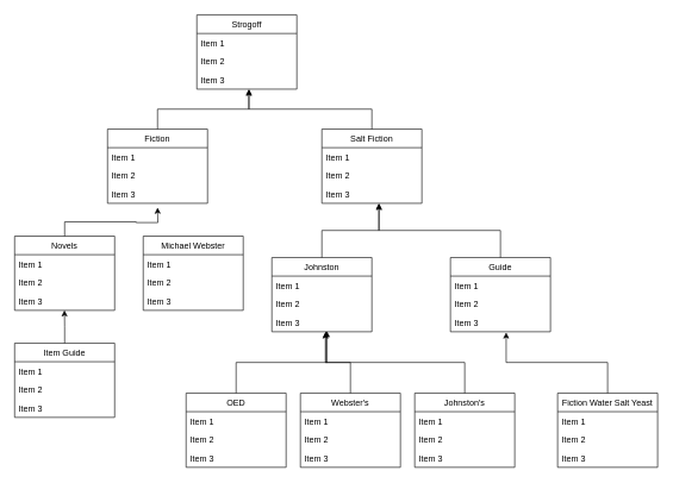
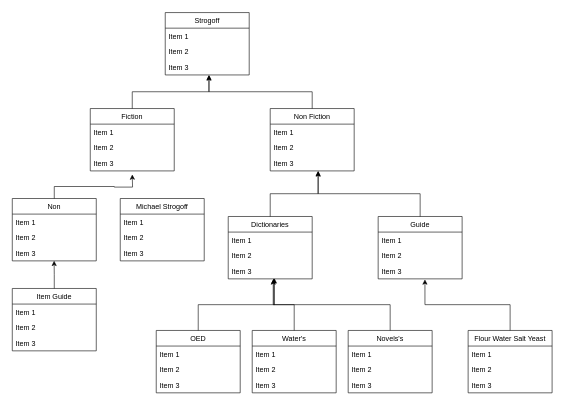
  <mxCell id="0" />
  <mxCell id="1" parent="0" />
  <mxCell id="2" value="Strogoff" style="swimlane;fontStyle=0;childLayout=stackLayout;horizontal=1;startSize=26;fillColor=none;horizontalStack=0;resizeParent=1;resizeParentMax=0;resizeLast=0;collapsible=1;marginBottom=0;" parent="1" vertex="1"><mxGeometry x="275" y="20" width="140" height="104" as="geometry" /></mxCell>
  <mxCell id="3" value="Item 1" style="text;strokeColor=none;fillColor=none;align=left;verticalAlign=top;spacingLeft=4;spacingRight=4;overflow=hidden;rotatable=0;points=[[0,0.5],[1,0.5]];portConstraint=eastwest;" parent="2" vertex="1"><mxGeometry y="26" width="140" height="26" as="geometry" /></mxCell>
  <mxCell id="4" value="Item 2" style="text;strokeColor=none;fillColor=none;align=left;verticalAlign=top;spacingLeft=4;spacingRight=4;overflow=hidden;rotatable=0;points=[[0,0.5],[1,0.5]];portConstraint=eastwest;" parent="2" vertex="1"><mxGeometry y="52" width="140" height="26" as="geometry" /></mxCell>
  <mxCell id="5" value="Item 3" style="text;strokeColor=none;fillColor=none;align=left;verticalAlign=top;spacingLeft=4;spacingRight=4;overflow=hidden;rotatable=0;points=[[0,0.5],[1,0.5]];portConstraint=eastwest;" parent="2" vertex="1"><mxGeometry y="78" width="140" height="26" as="geometry" /></mxCell>
  <mxCell id="6" style="edgeStyle=orthogonalEdgeStyle;rounded=0;orthogonalLoop=1;jettySize=auto;html=1;exitX=0.5;exitY=0;exitDx=0;exitDy=0;entryX=0.521;entryY=1;entryDx=0;entryDy=0;entryPerimeter=0;" parent="1" source="7" target="5" edge="1"><mxGeometry relative="1" as="geometry" /></mxCell>
  <mxCell id="7" value="Fiction" style="swimlane;fontStyle=0;childLayout=stackLayout;horizontal=1;startSize=26;fillColor=none;horizontalStack=0;resizeParent=1;resizeParentMax=0;resizeLast=0;collapsible=1;marginBottom=0;" parent="1" vertex="1"><mxGeometry x="150" y="180" width="140" height="104" as="geometry" /></mxCell>
  <mxCell id="8" value="Item 1" style="text;strokeColor=none;fillColor=none;align=left;verticalAlign=top;spacingLeft=4;spacingRight=4;overflow=hidden;rotatable=0;points=[[0,0.5],[1,0.5]];portConstraint=eastwest;" parent="7" vertex="1"><mxGeometry y="26" width="140" height="26" as="geometry" /></mxCell>
  <mxCell id="9" value="Item 2" style="text;strokeColor=none;fillColor=none;align=left;verticalAlign=top;spacingLeft=4;spacingRight=4;overflow=hidden;rotatable=0;points=[[0,0.5],[1,0.5]];portConstraint=eastwest;" parent="7" vertex="1"><mxGeometry y="52" width="140" height="26" as="geometry" /></mxCell>
  <mxCell id="10" value="Item 3" style="text;strokeColor=none;fillColor=none;align=left;verticalAlign=top;spacingLeft=4;spacingRight=4;overflow=hidden;rotatable=0;points=[[0,0.5],[1,0.5]];portConstraint=eastwest;" parent="7" vertex="1"><mxGeometry y="78" width="140" height="26" as="geometry" /></mxCell>
  <mxCell id="11" style="edgeStyle=orthogonalEdgeStyle;rounded=0;orthogonalLoop=1;jettySize=auto;html=1;exitX=0.5;exitY=0;exitDx=0;exitDy=0;entryX=0.521;entryY=1.038;entryDx=0;entryDy=0;entryPerimeter=0;" parent="1" source="12" target="5" edge="1"><mxGeometry relative="1" as="geometry" /></mxCell>
- <mxCell id="12" value="Salt Fiction" style="swimlane;fontStyle=0;childLayout=stackLayout;horizontal=1;startSize=26;fillColor=none;horizontalStack=0;resizeParent=1;resizeParentMax=0;resizeLast=0;collapsible=1;marginBottom=0;" parent="1" vertex="1"><mxGeometry x="450" y="180" width="140" height="104" as="geometry" /></mxCell>
+ <mxCell id="12" value="Non Fiction" style="swimlane;fontStyle=0;childLayout=stackLayout;horizontal=1;startSize=26;fillColor=none;horizontalStack=0;resizeParent=1;resizeParentMax=0;resizeLast=0;collapsible=1;marginBottom=0;" parent="1" vertex="1"><mxGeometry x="450" y="180" width="140" height="104" as="geometry" /></mxCell>
  <mxCell id="13" value="Item 1" style="text;strokeColor=none;fillColor=none;align=left;verticalAlign=top;spacingLeft=4;spacingRight=4;overflow=hidden;rotatable=0;points=[[0,0.5],[1,0.5]];portConstraint=eastwest;" parent="12" vertex="1"><mxGeometry y="26" width="140" height="26" as="geometry" /></mxCell>
  <mxCell id="14" value="Item 2" style="text;strokeColor=none;fillColor=none;align=left;verticalAlign=top;spacingLeft=4;spacingRight=4;overflow=hidden;rotatable=0;points=[[0,0.5],[1,0.5]];portConstraint=eastwest;" parent="12" vertex="1"><mxGeometry y="52" width="140" height="26" as="geometry" /></mxCell>
  <mxCell id="15" value="Item 3" style="text;strokeColor=none;fillColor=none;align=left;verticalAlign=top;spacingLeft=4;spacingRight=4;overflow=hidden;rotatable=0;points=[[0,0.5],[1,0.5]];portConstraint=eastwest;" parent="12" vertex="1"><mxGeometry y="78" width="140" height="26" as="geometry" /></mxCell>
  <mxCell id="16" style="edgeStyle=orthogonalEdgeStyle;rounded=0;orthogonalLoop=1;jettySize=auto;html=1;exitX=0.5;exitY=0;exitDx=0;exitDy=0;entryX=0.571;entryY=1.038;entryDx=0;entryDy=0;entryPerimeter=0;" parent="1" source="17" target="15" edge="1"><mxGeometry relative="1" as="geometry" /></mxCell>
- <mxCell id="17" value="Johnston" style="swimlane;fontStyle=0;childLayout=stackLayout;horizontal=1;startSize=26;fillColor=none;horizontalStack=0;resizeParent=1;resizeParentMax=0;resizeLast=0;collapsible=1;marginBottom=0;" parent="1" vertex="1"><mxGeometry x="380" y="360" width="140" height="104" as="geometry" /></mxCell>
+ <mxCell id="17" value="Dictionaries" style="swimlane;fontStyle=0;childLayout=stackLayout;horizontal=1;startSize=26;fillColor=none;horizontalStack=0;resizeParent=1;resizeParentMax=0;resizeLast=0;collapsible=1;marginBottom=0;" parent="1" vertex="1"><mxGeometry x="380" y="360" width="140" height="104" as="geometry" /></mxCell>
  <mxCell id="18" value="Item 1" style="text;strokeColor=none;fillColor=none;align=left;verticalAlign=top;spacingLeft=4;spacingRight=4;overflow=hidden;rotatable=0;points=[[0,0.5],[1,0.5]];portConstraint=eastwest;" parent="17" vertex="1"><mxGeometry y="26" width="140" height="26" as="geometry" /></mxCell>
  <mxCell id="19" value="Item 2" style="text;strokeColor=none;fillColor=none;align=left;verticalAlign=top;spacingLeft=4;spacingRight=4;overflow=hidden;rotatable=0;points=[[0,0.5],[1,0.5]];portConstraint=eastwest;" parent="17" vertex="1"><mxGeometry y="52" width="140" height="26" as="geometry" /></mxCell>
  <mxCell id="20" value="Item 3" style="text;strokeColor=none;fillColor=none;align=left;verticalAlign=top;spacingLeft=4;spacingRight=4;overflow=hidden;rotatable=0;points=[[0,0.5],[1,0.5]];portConstraint=eastwest;" parent="17" vertex="1"><mxGeometry y="78" width="140" height="26" as="geometry" /></mxCell>
  <mxCell id="21" style="edgeStyle=orthogonalEdgeStyle;rounded=0;orthogonalLoop=1;jettySize=auto;html=1;exitX=0.5;exitY=0;exitDx=0;exitDy=0;entryX=0.571;entryY=1;entryDx=0;entryDy=0;entryPerimeter=0;" parent="1" source="22" target="15" edge="1"><mxGeometry relative="1" as="geometry" /></mxCell>
  <mxCell id="22" value="Guide" style="swimlane;fontStyle=0;childLayout=stackLayout;horizontal=1;startSize=26;fillColor=none;horizontalStack=0;resizeParent=1;resizeParentMax=0;resizeLast=0;collapsible=1;marginBottom=0;" parent="1" vertex="1"><mxGeometry x="630" y="360" width="140" height="104" as="geometry" /></mxCell>
  <mxCell id="23" value="Item 1" style="text;strokeColor=none;fillColor=none;align=left;verticalAlign=top;spacingLeft=4;spacingRight=4;overflow=hidden;rotatable=0;points=[[0,0.5],[1,0.5]];portConstraint=eastwest;" parent="22" vertex="1"><mxGeometry y="26" width="140" height="26" as="geometry" /></mxCell>
  <mxCell id="24" value="Item 2" style="text;strokeColor=none;fillColor=none;align=left;verticalAlign=top;spacingLeft=4;spacingRight=4;overflow=hidden;rotatable=0;points=[[0,0.5],[1,0.5]];portConstraint=eastwest;" parent="22" vertex="1"><mxGeometry y="52" width="140" height="26" as="geometry" /></mxCell>
  <mxCell id="25" value="Item 3" style="text;strokeColor=none;fillColor=none;align=left;verticalAlign=top;spacingLeft=4;spacingRight=4;overflow=hidden;rotatable=0;points=[[0,0.5],[1,0.5]];portConstraint=eastwest;" parent="22" vertex="1"><mxGeometry y="78" width="140" height="26" as="geometry" /></mxCell>
  <mxCell id="26" style="edgeStyle=orthogonalEdgeStyle;rounded=0;orthogonalLoop=1;jettySize=auto;html=1;exitX=0.5;exitY=0;exitDx=0;exitDy=0;entryX=0.55;entryY=0.962;entryDx=0;entryDy=0;entryPerimeter=0;" parent="1" source="27" target="20" edge="1"><mxGeometry relative="1" as="geometry" /></mxCell>
  <mxCell id="27" value="OED" style="swimlane;fontStyle=0;childLayout=stackLayout;horizontal=1;startSize=26;fillColor=none;horizontalStack=0;resizeParent=1;resizeParentMax=0;resizeLast=0;collapsible=1;marginBottom=0;" parent="1" vertex="1"><mxGeometry x="260" y="550" width="140" height="104" as="geometry" /></mxCell>
  <mxCell id="28" value="Item 1" style="text;strokeColor=none;fillColor=none;align=left;verticalAlign=top;spacingLeft=4;spacingRight=4;overflow=hidden;rotatable=0;points=[[0,0.5],[1,0.5]];portConstraint=eastwest;" parent="27" vertex="1"><mxGeometry y="26" width="140" height="26" as="geometry" /></mxCell>
  <mxCell id="29" value="Item 2" style="text;strokeColor=none;fillColor=none;align=left;verticalAlign=top;spacingLeft=4;spacingRight=4;overflow=hidden;rotatable=0;points=[[0,0.5],[1,0.5]];portConstraint=eastwest;" parent="27" vertex="1"><mxGeometry y="52" width="140" height="26" as="geometry" /></mxCell>
  <mxCell id="30" value="Item 3" style="text;strokeColor=none;fillColor=none;align=left;verticalAlign=top;spacingLeft=4;spacingRight=4;overflow=hidden;rotatable=0;points=[[0,0.5],[1,0.5]];portConstraint=eastwest;" parent="27" vertex="1"><mxGeometry y="78" width="140" height="26" as="geometry" /></mxCell>
  <mxCell id="31" style="edgeStyle=orthogonalEdgeStyle;rounded=0;orthogonalLoop=1;jettySize=auto;html=1;exitX=0.5;exitY=0;exitDx=0;exitDy=0;entryX=0.543;entryY=0.962;entryDx=0;entryDy=0;entryPerimeter=0;" parent="1" source="32" target="20" edge="1"><mxGeometry relative="1" as="geometry" /></mxCell>
- <mxCell id="32" value="Webster's" style="swimlane;fontStyle=0;childLayout=stackLayout;horizontal=1;startSize=26;fillColor=none;horizontalStack=0;resizeParent=1;resizeParentMax=0;resizeLast=0;collapsible=1;marginBottom=0;" parent="1" vertex="1"><mxGeometry x="420" y="550" width="140" height="104" as="geometry" /></mxCell>
+ <mxCell id="32" value="Water's" style="swimlane;fontStyle=0;childLayout=stackLayout;horizontal=1;startSize=26;fillColor=none;horizontalStack=0;resizeParent=1;resizeParentMax=0;resizeLast=0;collapsible=1;marginBottom=0;" parent="1" vertex="1"><mxGeometry x="420" y="550" width="140" height="104" as="geometry" /></mxCell>
  <mxCell id="33" value="Item 1" style="text;strokeColor=none;fillColor=none;align=left;verticalAlign=top;spacingLeft=4;spacingRight=4;overflow=hidden;rotatable=0;points=[[0,0.5],[1,0.5]];portConstraint=eastwest;" parent="32" vertex="1"><mxGeometry y="26" width="140" height="26" as="geometry" /></mxCell>
  <mxCell id="34" value="Item 2" style="text;strokeColor=none;fillColor=none;align=left;verticalAlign=top;spacingLeft=4;spacingRight=4;overflow=hidden;rotatable=0;points=[[0,0.5],[1,0.5]];portConstraint=eastwest;" parent="32" vertex="1"><mxGeometry y="52" width="140" height="26" as="geometry" /></mxCell>
  <mxCell id="35" value="Item 3" style="text;strokeColor=none;fillColor=none;align=left;verticalAlign=top;spacingLeft=4;spacingRight=4;overflow=hidden;rotatable=0;points=[[0,0.5],[1,0.5]];portConstraint=eastwest;" parent="32" vertex="1"><mxGeometry y="78" width="140" height="26" as="geometry" /></mxCell>
  <mxCell id="36" style="edgeStyle=orthogonalEdgeStyle;rounded=0;orthogonalLoop=1;jettySize=auto;html=1;exitX=0.5;exitY=0;exitDx=0;exitDy=0;entryX=0.536;entryY=1.038;entryDx=0;entryDy=0;entryPerimeter=0;" parent="1" source="37" target="20" edge="1"><mxGeometry relative="1" as="geometry" /></mxCell>
- <mxCell id="37" value="Johnston's" style="swimlane;fontStyle=0;childLayout=stackLayout;horizontal=1;startSize=26;fillColor=none;horizontalStack=0;resizeParent=1;resizeParentMax=0;resizeLast=0;collapsible=1;marginBottom=0;" parent="1" vertex="1"><mxGeometry x="580" y="550" width="140" height="104" as="geometry" /></mxCell>
+ <mxCell id="37" value="Novels's" style="swimlane;fontStyle=0;childLayout=stackLayout;horizontal=1;startSize=26;fillColor=none;horizontalStack=0;resizeParent=1;resizeParentMax=0;resizeLast=0;collapsible=1;marginBottom=0;" parent="1" vertex="1"><mxGeometry x="580" y="550" width="140" height="104" as="geometry" /></mxCell>
  <mxCell id="38" value="Item 1" style="text;strokeColor=none;fillColor=none;align=left;verticalAlign=top;spacingLeft=4;spacingRight=4;overflow=hidden;rotatable=0;points=[[0,0.5],[1,0.5]];portConstraint=eastwest;" parent="37" vertex="1"><mxGeometry y="26" width="140" height="26" as="geometry" /></mxCell>
  <mxCell id="39" value="Item 2" style="text;strokeColor=none;fillColor=none;align=left;verticalAlign=top;spacingLeft=4;spacingRight=4;overflow=hidden;rotatable=0;points=[[0,0.5],[1,0.5]];portConstraint=eastwest;" parent="37" vertex="1"><mxGeometry y="52" width="140" height="26" as="geometry" /></mxCell>
  <mxCell id="40" value="Item 3" style="text;strokeColor=none;fillColor=none;align=left;verticalAlign=top;spacingLeft=4;spacingRight=4;overflow=hidden;rotatable=0;points=[[0,0.5],[1,0.5]];portConstraint=eastwest;" parent="37" vertex="1"><mxGeometry y="78" width="140" height="26" as="geometry" /></mxCell>
- <mxCell id="41" value="Michael Webster" style="swimlane;fontStyle=0;childLayout=stackLayout;horizontal=1;startSize=26;fillColor=none;horizontalStack=0;resizeParent=1;resizeParentMax=0;resizeLast=0;collapsible=1;marginBottom=0;" parent="1" vertex="1"><mxGeometry x="200" y="330" width="140" height="104" as="geometry" /></mxCell>
+ <mxCell id="41" value="Michael Strogoff" style="swimlane;fontStyle=0;childLayout=stackLayout;horizontal=1;startSize=26;fillColor=none;horizontalStack=0;resizeParent=1;resizeParentMax=0;resizeLast=0;collapsible=1;marginBottom=0;" parent="1" vertex="1"><mxGeometry x="200" y="330" width="140" height="104" as="geometry" /></mxCell>
  <mxCell id="42" value="Item 1" style="text;strokeColor=none;fillColor=none;align=left;verticalAlign=top;spacingLeft=4;spacingRight=4;overflow=hidden;rotatable=0;points=[[0,0.5],[1,0.5]];portConstraint=eastwest;" parent="41" vertex="1"><mxGeometry y="26" width="140" height="26" as="geometry" /></mxCell>
  <mxCell id="43" value="Item 2" style="text;strokeColor=none;fillColor=none;align=left;verticalAlign=top;spacingLeft=4;spacingRight=4;overflow=hidden;rotatable=0;points=[[0,0.5],[1,0.5]];portConstraint=eastwest;" parent="41" vertex="1"><mxGeometry y="52" width="140" height="26" as="geometry" /></mxCell>
  <mxCell id="44" value="Item 3" style="text;strokeColor=none;fillColor=none;align=left;verticalAlign=top;spacingLeft=4;spacingRight=4;overflow=hidden;rotatable=0;points=[[0,0.5],[1,0.5]];portConstraint=eastwest;" parent="41" vertex="1"><mxGeometry y="78" width="140" height="26" as="geometry" /></mxCell>
  <mxCell id="45" style="edgeStyle=orthogonalEdgeStyle;rounded=0;orthogonalLoop=1;jettySize=auto;html=1;exitX=0.5;exitY=0;exitDx=0;exitDy=0;" parent="1" source="46" edge="1"><mxGeometry relative="1" as="geometry"><mxPoint x="220" y="290" as="targetPoint" /></mxGeometry></mxCell>
- <mxCell id="46" value="Novels" style="swimlane;fontStyle=0;childLayout=stackLayout;horizontal=1;startSize=26;fillColor=none;horizontalStack=0;resizeParent=1;resizeParentMax=0;resizeLast=0;collapsible=1;marginBottom=0;" parent="1" vertex="1"><mxGeometry x="20" y="330" width="140" height="104" as="geometry" /></mxCell>
+ <mxCell id="46" value="Non" style="swimlane;fontStyle=0;childLayout=stackLayout;horizontal=1;startSize=26;fillColor=none;horizontalStack=0;resizeParent=1;resizeParentMax=0;resizeLast=0;collapsible=1;marginBottom=0;" parent="1" vertex="1"><mxGeometry x="20" y="330" width="140" height="104" as="geometry" /></mxCell>
  <mxCell id="47" value="Item 1" style="text;strokeColor=none;fillColor=none;align=left;verticalAlign=top;spacingLeft=4;spacingRight=4;overflow=hidden;rotatable=0;points=[[0,0.5],[1,0.5]];portConstraint=eastwest;" parent="46" vertex="1"><mxGeometry y="26" width="140" height="26" as="geometry" /></mxCell>
  <mxCell id="48" value="Item 2" style="text;strokeColor=none;fillColor=none;align=left;verticalAlign=top;spacingLeft=4;spacingRight=4;overflow=hidden;rotatable=0;points=[[0,0.5],[1,0.5]];portConstraint=eastwest;" parent="46" vertex="1"><mxGeometry y="52" width="140" height="26" as="geometry" /></mxCell>
  <mxCell id="49" value="Item 3" style="text;strokeColor=none;fillColor=none;align=left;verticalAlign=top;spacingLeft=4;spacingRight=4;overflow=hidden;rotatable=0;points=[[0,0.5],[1,0.5]];portConstraint=eastwest;" parent="46" vertex="1"><mxGeometry y="78" width="140" height="26" as="geometry" /></mxCell>
  <mxCell id="50" style="edgeStyle=orthogonalEdgeStyle;rounded=0;orthogonalLoop=1;jettySize=auto;html=1;exitX=0.5;exitY=0;exitDx=0;exitDy=0;entryX=0.498;entryY=0.994;entryDx=0;entryDy=0;entryPerimeter=0;" parent="1" source="51" target="49" edge="1"><mxGeometry relative="1" as="geometry" /></mxCell>
  <mxCell id="51" value="Item Guide" style="swimlane;fontStyle=0;childLayout=stackLayout;horizontal=1;startSize=26;fillColor=none;horizontalStack=0;resizeParent=1;resizeParentMax=0;resizeLast=0;collapsible=1;marginBottom=0;" parent="1" vertex="1"><mxGeometry x="20" y="480" width="140" height="104" as="geometry" /></mxCell>
  <mxCell id="52" value="Item 1" style="text;strokeColor=none;fillColor=none;align=left;verticalAlign=top;spacingLeft=4;spacingRight=4;overflow=hidden;rotatable=0;points=[[0,0.5],[1,0.5]];portConstraint=eastwest;" parent="51" vertex="1"><mxGeometry y="26" width="140" height="26" as="geometry" /></mxCell>
  <mxCell id="53" value="Item 2" style="text;strokeColor=none;fillColor=none;align=left;verticalAlign=top;spacingLeft=4;spacingRight=4;overflow=hidden;rotatable=0;points=[[0,0.5],[1,0.5]];portConstraint=eastwest;" parent="51" vertex="1"><mxGeometry y="52" width="140" height="26" as="geometry" /></mxCell>
  <mxCell id="54" value="Item 3" style="text;strokeColor=none;fillColor=none;align=left;verticalAlign=top;spacingLeft=4;spacingRight=4;overflow=hidden;rotatable=0;points=[[0,0.5],[1,0.5]];portConstraint=eastwest;" parent="51" vertex="1"><mxGeometry y="78" width="140" height="26" as="geometry" /></mxCell>
  <mxCell id="55" style="edgeStyle=orthogonalEdgeStyle;rounded=0;orthogonalLoop=1;jettySize=auto;html=1;exitX=0.5;exitY=0;exitDx=0;exitDy=0;entryX=0.557;entryY=1.038;entryDx=0;entryDy=0;entryPerimeter=0;" edge="1" parent="1" source="56" target="25"><mxGeometry relative="1" as="geometry" /></mxCell>
- <mxCell id="56" value="Fiction Water Salt Yeast" style="swimlane;fontStyle=0;childLayout=stackLayout;horizontal=1;startSize=26;fillColor=none;horizontalStack=0;resizeParent=1;resizeParentMax=0;resizeLast=0;collapsible=1;marginBottom=0;" vertex="1" parent="1"><mxGeometry x="780" y="550" width="140" height="104" as="geometry" /></mxCell>
+ <mxCell id="56" value="Flour Water Salt Yeast" style="swimlane;fontStyle=0;childLayout=stackLayout;horizontal=1;startSize=26;fillColor=none;horizontalStack=0;resizeParent=1;resizeParentMax=0;resizeLast=0;collapsible=1;marginBottom=0;" vertex="1" parent="1"><mxGeometry x="780" y="550" width="140" height="104" as="geometry" /></mxCell>
  <mxCell id="57" value="Item 1" style="text;strokeColor=none;fillColor=none;align=left;verticalAlign=top;spacingLeft=4;spacingRight=4;overflow=hidden;rotatable=0;points=[[0,0.5],[1,0.5]];portConstraint=eastwest;" vertex="1" parent="56"><mxGeometry y="26" width="140" height="26" as="geometry" /></mxCell>
  <mxCell id="58" value="Item 2" style="text;strokeColor=none;fillColor=none;align=left;verticalAlign=top;spacingLeft=4;spacingRight=4;overflow=hidden;rotatable=0;points=[[0,0.5],[1,0.5]];portConstraint=eastwest;" vertex="1" parent="56"><mxGeometry y="52" width="140" height="26" as="geometry" /></mxCell>
  <mxCell id="59" value="Item 3" style="text;strokeColor=none;fillColor=none;align=left;verticalAlign=top;spacingLeft=4;spacingRight=4;overflow=hidden;rotatable=0;points=[[0,0.5],[1,0.5]];portConstraint=eastwest;" vertex="1" parent="56"><mxGeometry y="78" width="140" height="26" as="geometry" /></mxCell>
